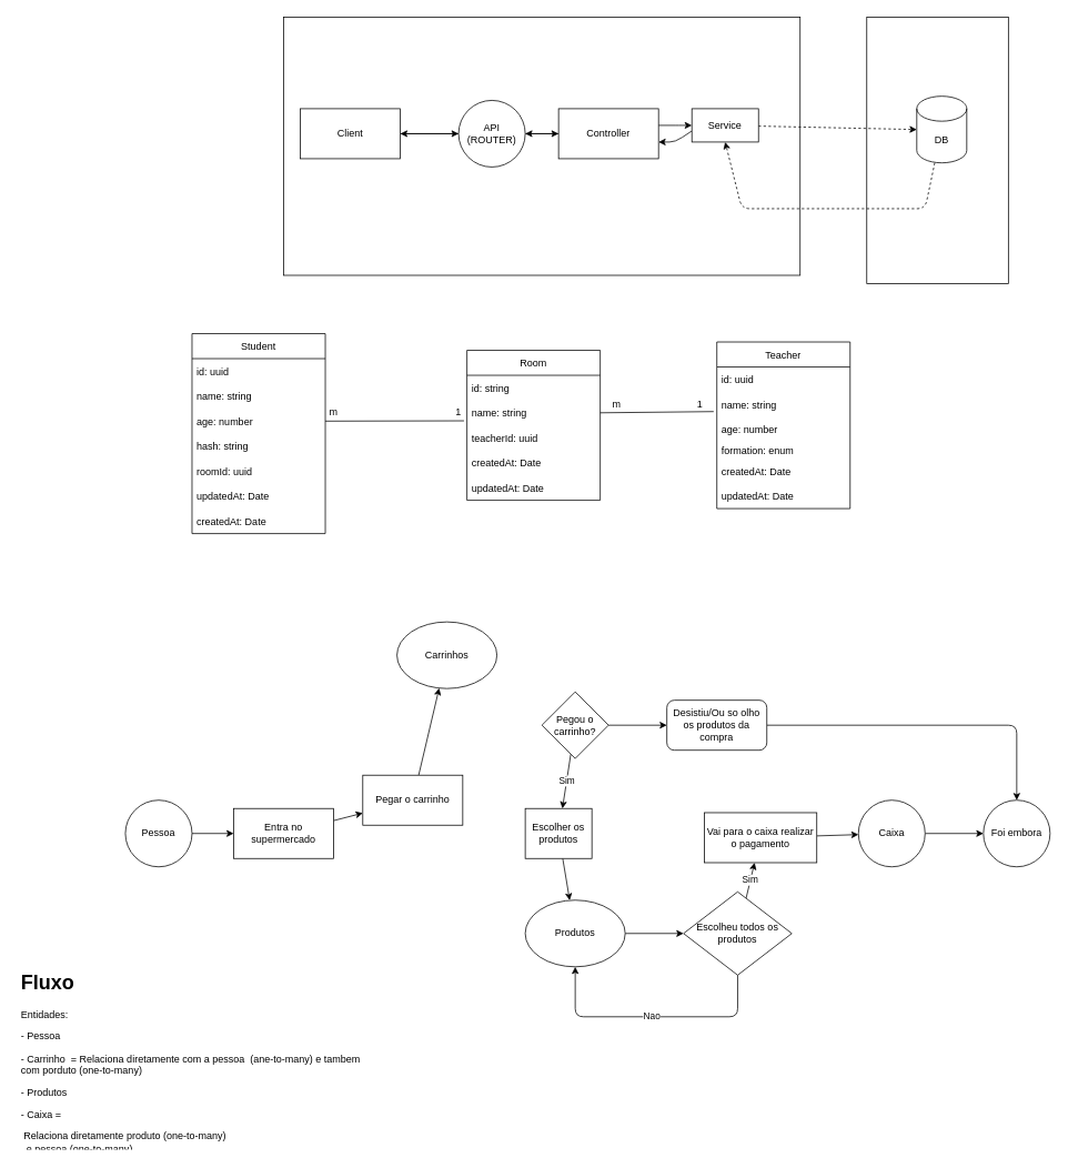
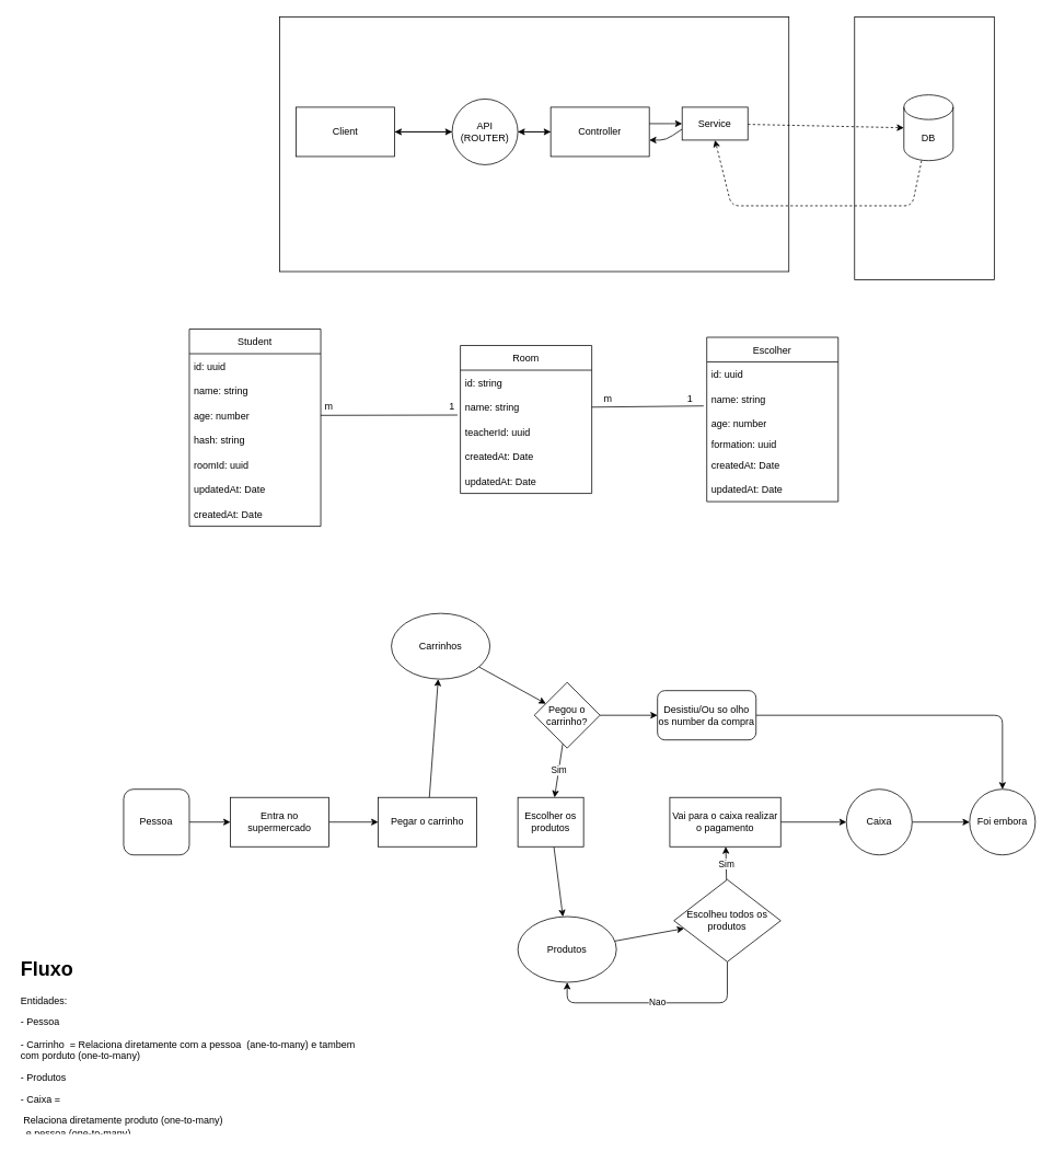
  <mxCell id="0" />
  <mxCell id="1" parent="0" />
  <mxCell id="2" value="" style="rounded=0;whiteSpace=wrap;html=1;" parent="1" vertex="1"><mxGeometry x="1040" y="20" width="170" height="320" as="geometry" /></mxCell>
  <mxCell id="3" value="" style="rounded=0;whiteSpace=wrap;html=1;" parent="1" vertex="1"><mxGeometry x="340" y="20" width="620" height="310" as="geometry" /></mxCell>
  <mxCell id="4" value="" style="edgeStyle=none;html=1;" parent="1" source="5" target="8" edge="1"><mxGeometry relative="1" as="geometry" /></mxCell>
  <mxCell id="5" value="Client" style="whiteSpace=wrap;html=1;rounded=0;" parent="1" vertex="1"><mxGeometry x="360" y="130" width="120" height="60" as="geometry" /></mxCell>
  <mxCell id="6" value="" style="edgeStyle=none;html=1;" parent="1" source="8" target="11" edge="1"><mxGeometry relative="1" as="geometry" /></mxCell>
  <mxCell id="7" style="edgeStyle=none;html=1;exitX=0;exitY=0.5;exitDx=0;exitDy=0;entryX=1;entryY=0.5;entryDx=0;entryDy=0;" parent="1" source="8" target="5" edge="1"><mxGeometry relative="1" as="geometry" /></mxCell>
  <mxCell id="8" value="API (ROUTER)" style="ellipse;whiteSpace=wrap;html=1;aspect=fixed;" parent="1" vertex="1"><mxGeometry x="550" y="120" width="80" height="80" as="geometry" /></mxCell>
  <mxCell id="9" value="" style="edgeStyle=none;html=1;" parent="1" target="14" edge="1"><mxGeometry relative="1" as="geometry"><mxPoint x="790" y="150" as="sourcePoint" /><Array as="points"><mxPoint x="820" y="150" /></Array></mxGeometry></mxCell>
  <mxCell id="10" style="edgeStyle=none;html=1;entryX=1;entryY=0.5;entryDx=0;entryDy=0;" parent="1" source="11" target="8" edge="1"><mxGeometry relative="1" as="geometry" /></mxCell>
  <mxCell id="11" value="Controller" style="rounded=0;whiteSpace=wrap;html=1;" parent="1" vertex="1"><mxGeometry x="670" y="130" width="120" height="60" as="geometry" /></mxCell>
  <mxCell id="12" style="edgeStyle=none;html=1;entryX=0;entryY=0.5;entryDx=0;entryDy=0;entryPerimeter=0;dashed=1;" parent="1" source="14" target="16" edge="1"><mxGeometry relative="1" as="geometry" /></mxCell>
  <mxCell id="13" style="edgeStyle=none;html=1;exitX=-0.002;exitY=0.67;exitDx=0;exitDy=0;exitPerimeter=0;" parent="1" source="14" edge="1"><mxGeometry relative="1" as="geometry"><mxPoint x="790" y="170" as="targetPoint" /><Array as="points"><mxPoint x="810" y="170" /></Array></mxGeometry></mxCell>
  <mxCell id="14" value="Service" style="rounded=0;whiteSpace=wrap;html=1;" parent="1" vertex="1"><mxGeometry x="830" y="130" width="80" height="40" as="geometry" /></mxCell>
  <mxCell id="15" style="edgeStyle=none;html=1;entryX=0.5;entryY=1;entryDx=0;entryDy=0;dashed=1;" parent="1" source="16" target="14" edge="1"><mxGeometry relative="1" as="geometry"><Array as="points"><mxPoint x="1110" y="250" /><mxPoint x="890" y="250" /></Array></mxGeometry></mxCell>
  <mxCell id="16" value="DB" style="shape=cylinder3;whiteSpace=wrap;html=1;boundedLbl=1;backgroundOutline=1;size=15;" parent="1" vertex="1"><mxGeometry x="1100" y="115" width="60" height="80" as="geometry" /></mxCell>
  <mxCell id="17" value="Student" style="swimlane;fontStyle=0;childLayout=stackLayout;horizontal=1;startSize=30;horizontalStack=0;resizeParent=1;resizeParentMax=0;resizeLast=0;collapsible=1;marginBottom=0;" parent="1" vertex="1"><mxGeometry x="230" y="400" width="160" height="240" as="geometry" /></mxCell>
  <mxCell id="18" value="id: uuid" style="text;strokeColor=none;fillColor=none;align=left;verticalAlign=middle;spacingLeft=4;spacingRight=4;overflow=hidden;points=[[0,0.5],[1,0.5]];portConstraint=eastwest;rotatable=0;" parent="17" vertex="1"><mxGeometry y="30" width="160" height="30" as="geometry" /></mxCell>
  <mxCell id="19" value="name: string" style="text;strokeColor=none;fillColor=none;align=left;verticalAlign=middle;spacingLeft=4;spacingRight=4;overflow=hidden;points=[[0,0.5],[1,0.5]];portConstraint=eastwest;rotatable=0;" parent="17" vertex="1"><mxGeometry y="60" width="160" height="30" as="geometry" /></mxCell>
  <mxCell id="20" value="age: number            " style="text;strokeColor=none;fillColor=none;align=left;verticalAlign=middle;spacingLeft=4;spacingRight=4;overflow=hidden;points=[[0,0.5],[1,0.5]];portConstraint=eastwest;rotatable=0;" parent="17" vertex="1"><mxGeometry y="90" width="160" height="30" as="geometry" /></mxCell>
  <mxCell id="21" value="hash: string" style="text;strokeColor=none;fillColor=none;align=left;verticalAlign=middle;spacingLeft=4;spacingRight=4;overflow=hidden;points=[[0,0.5],[1,0.5]];portConstraint=eastwest;rotatable=0;" parent="17" vertex="1"><mxGeometry y="120" width="160" height="30" as="geometry" /></mxCell>
  <mxCell id="22" value="roomId: uuid" style="text;strokeColor=none;fillColor=none;align=left;verticalAlign=middle;spacingLeft=4;spacingRight=4;overflow=hidden;points=[[0,0.5],[1,0.5]];portConstraint=eastwest;rotatable=0;" parent="17" vertex="1"><mxGeometry y="150" width="160" height="30" as="geometry" /></mxCell>
  <mxCell id="23" value="updatedAt: Date" style="text;strokeColor=none;fillColor=none;align=left;verticalAlign=middle;spacingLeft=4;spacingRight=4;overflow=hidden;points=[[0,0.5],[1,0.5]];portConstraint=eastwest;rotatable=0;" parent="17" vertex="1"><mxGeometry y="180" width="160" height="30" as="geometry" /></mxCell>
  <mxCell id="24" value="createdAt: Date" style="text;strokeColor=none;fillColor=none;align=left;verticalAlign=middle;spacingLeft=4;spacingRight=4;overflow=hidden;points=[[0,0.5],[1,0.5]];portConstraint=eastwest;rotatable=0;" parent="17" vertex="1"><mxGeometry y="210" width="160" height="30" as="geometry" /></mxCell>
  <mxCell id="25" value="Room" style="swimlane;fontStyle=0;childLayout=stackLayout;horizontal=1;startSize=30;horizontalStack=0;resizeParent=1;resizeParentMax=0;resizeLast=0;collapsible=1;marginBottom=0;" parent="1" vertex="1"><mxGeometry x="560" y="420" width="160" height="180" as="geometry" /></mxCell>
  <mxCell id="26" value="id: string" style="text;strokeColor=none;fillColor=none;align=left;verticalAlign=middle;spacingLeft=4;spacingRight=4;overflow=hidden;points=[[0,0.5],[1,0.5]];portConstraint=eastwest;rotatable=0;" parent="25" vertex="1"><mxGeometry y="30" width="160" height="30" as="geometry" /></mxCell>
  <mxCell id="27" value="name: string" style="text;strokeColor=none;fillColor=none;align=left;verticalAlign=middle;spacingLeft=4;spacingRight=4;overflow=hidden;points=[[0,0.5],[1,0.5]];portConstraint=eastwest;rotatable=0;" parent="25" vertex="1"><mxGeometry y="60" width="160" height="30" as="geometry" /></mxCell>
  <mxCell id="28" value="teacherId: uuid" style="text;strokeColor=none;fillColor=none;align=left;verticalAlign=middle;spacingLeft=4;spacingRight=4;overflow=hidden;points=[[0,0.5],[1,0.5]];portConstraint=eastwest;rotatable=0;" parent="25" vertex="1"><mxGeometry y="90" width="160" height="30" as="geometry" /></mxCell>
  <mxCell id="29" value="createdAt: Date" style="text;strokeColor=none;fillColor=none;align=left;verticalAlign=middle;spacingLeft=4;spacingRight=4;overflow=hidden;points=[[0,0.5],[1,0.5]];portConstraint=eastwest;rotatable=0;" parent="25" vertex="1"><mxGeometry y="120" width="160" height="30" as="geometry" /></mxCell>
  <mxCell id="30" value="updatedAt: Date" style="text;strokeColor=none;fillColor=none;align=left;verticalAlign=middle;spacingLeft=4;spacingRight=4;overflow=hidden;points=[[0,0.5],[1,0.5]];portConstraint=eastwest;rotatable=0;" parent="25" vertex="1"><mxGeometry y="150" width="160" height="30" as="geometry" /></mxCell>
- <mxCell id="31" value="Teacher" style="swimlane;fontStyle=0;childLayout=stackLayout;horizontal=1;startSize=30;horizontalStack=0;resizeParent=1;resizeParentMax=0;resizeLast=0;collapsible=1;marginBottom=0;" parent="1" vertex="1"><mxGeometry x="860" y="410" width="160" height="200" as="geometry" /></mxCell>
+ <mxCell id="31" value="Escolher" style="swimlane;fontStyle=0;childLayout=stackLayout;horizontal=1;startSize=30;horizontalStack=0;resizeParent=1;resizeParentMax=0;resizeLast=0;collapsible=1;marginBottom=0;" parent="1" vertex="1"><mxGeometry x="860" y="410" width="160" height="200" as="geometry" /></mxCell>
  <mxCell id="32" value="id: uuid" style="text;strokeColor=none;fillColor=none;align=left;verticalAlign=middle;spacingLeft=4;spacingRight=4;overflow=hidden;points=[[0,0.5],[1,0.5]];portConstraint=eastwest;rotatable=0;" parent="31" vertex="1"><mxGeometry y="30" width="160" height="30" as="geometry" /></mxCell>
  <mxCell id="33" value="name: string" style="text;strokeColor=none;fillColor=none;align=left;verticalAlign=middle;spacingLeft=4;spacingRight=4;overflow=hidden;points=[[0,0.5],[1,0.5]];portConstraint=eastwest;rotatable=0;" parent="31" vertex="1"><mxGeometry y="60" width="160" height="30" as="geometry" /></mxCell>
  <mxCell id="34" value="age: number            " style="text;strokeColor=none;fillColor=none;align=left;verticalAlign=middle;spacingLeft=4;spacingRight=4;overflow=hidden;points=[[0,0.5],[1,0.5]];portConstraint=eastwest;rotatable=0;" parent="31" vertex="1"><mxGeometry y="90" width="160" height="30" as="geometry" /></mxCell>
- <mxCell id="35" value="formation: enum" style="text;strokeColor=none;fillColor=none;align=left;verticalAlign=middle;spacingLeft=4;spacingRight=4;overflow=hidden;points=[[0,0.5],[1,0.5]];portConstraint=eastwest;rotatable=0;" parent="31" vertex="1"><mxGeometry y="120" width="160" height="20" as="geometry" /></mxCell>
+ <mxCell id="35" value="formation: uuid" style="text;strokeColor=none;fillColor=none;align=left;verticalAlign=middle;spacingLeft=4;spacingRight=4;overflow=hidden;points=[[0,0.5],[1,0.5]];portConstraint=eastwest;rotatable=0;" parent="31" vertex="1"><mxGeometry y="120" width="160" height="20" as="geometry" /></mxCell>
  <mxCell id="36" value="createdAt: Date" style="text;strokeColor=none;fillColor=none;align=left;verticalAlign=middle;spacingLeft=4;spacingRight=4;overflow=hidden;points=[[0,0.5],[1,0.5]];portConstraint=eastwest;rotatable=0;" parent="31" vertex="1"><mxGeometry y="140" width="160" height="30" as="geometry" /></mxCell>
  <mxCell id="37" value="updatedAt: Date" style="text;strokeColor=none;fillColor=none;align=left;verticalAlign=middle;spacingLeft=4;spacingRight=4;overflow=hidden;points=[[0,0.5],[1,0.5]];portConstraint=eastwest;rotatable=0;" parent="31" vertex="1"><mxGeometry y="170" width="160" height="30" as="geometry" /></mxCell>
  <mxCell id="38" value="" style="edgeStyle=none;html=1;" edge="1" parent="1" source="39" target="41"><mxGeometry relative="1" as="geometry" /></mxCell>
- <mxCell id="39" value="Pessoa" style="ellipse;whiteSpace=wrap;html=1;aspect=fixed;" vertex="1" parent="1"><mxGeometry x="150" y="960" width="80" height="80" as="geometry" /></mxCell>
+ <mxCell id="39" value="Pessoa" style="whiteSpace=wrap;html=1;aspect=fixed;rounded=1;" vertex="1" parent="1"><mxGeometry x="150" y="960" width="80" height="80" as="geometry" /></mxCell>
  <mxCell id="40" value="" style="edgeStyle=none;html=1;" edge="1" parent="1" source="41" target="43"><mxGeometry relative="1" as="geometry" /></mxCell>
  <mxCell id="41" value="Entra no supermercado" style="rounded=0;whiteSpace=wrap;html=1;" vertex="1" parent="1"><mxGeometry x="280" y="970" width="120" height="60" as="geometry" /></mxCell>
  <mxCell id="42" value="" style="edgeStyle=none;html=1;" edge="1" parent="1" source="43" target="47"><mxGeometry relative="1" as="geometry" /></mxCell>
- <mxCell id="43" value="Pegar o carrinho" style="rounded=0;whiteSpace=wrap;html=1;" vertex="1" parent="1"><mxGeometry x="435" y="930" width="120" height="60" as="geometry" /></mxCell>
+ <mxCell id="43" value="Pegar o carrinho" style="rounded=0;whiteSpace=wrap;html=1;" vertex="1" parent="1"><mxGeometry x="460" y="970" width="120" height="60" as="geometry" /></mxCell>
  <mxCell id="44" value="" style="edgeStyle=none;html=1;" edge="1" parent="1" source="45" target="54"><mxGeometry relative="1" as="geometry" /></mxCell>
  <mxCell id="45" value="Escolher os produtos" style="rounded=0;whiteSpace=wrap;html=1;" vertex="1" parent="1"><mxGeometry x="630" y="970" width="80" height="60" as="geometry" /></mxCell>
+ <mxCell id="46" value="" style="edgeStyle=none;html=1;" edge="1" parent="1" source="47" target="50"><mxGeometry relative="1" as="geometry" /></mxCell>
  <mxCell id="47" value="Carrinhos" style="ellipse;whiteSpace=wrap;html=1;" vertex="1" parent="1"><mxGeometry x="476" y="746" width="120" height="80" as="geometry" /></mxCell>
  <mxCell id="48" value="Sim" style="edgeStyle=none;html=1;" edge="1" parent="1" source="50" target="45"><mxGeometry relative="1" as="geometry" /></mxCell>
  <mxCell id="49" value="" style="edgeStyle=none;html=1;" edge="1" parent="1" source="50" target="52"><mxGeometry relative="1" as="geometry" /></mxCell>
  <mxCell id="50" value="Pegou o carrinho?" style="rhombus;whiteSpace=wrap;html=1;" vertex="1" parent="1"><mxGeometry x="650" y="830" width="80" height="80" as="geometry" /></mxCell>
  <mxCell id="51" style="edgeStyle=none;html=1;entryX=0.5;entryY=0;entryDx=0;entryDy=0;" edge="1" parent="1" source="52" target="60"><mxGeometry relative="1" as="geometry"><Array as="points"><mxPoint x="1220" y="870" /></Array></mxGeometry></mxCell>
- <mxCell id="52" value="Desistiu/Ou so olho os produtos da compra" style="rounded=1;whiteSpace=wrap;html=1;" vertex="1" parent="1"><mxGeometry x="800" y="840" width="120" height="60" as="geometry" /></mxCell>
+ <mxCell id="52" value="Desistiu/Ou so olho os number da compra" style="rounded=1;whiteSpace=wrap;html=1;" vertex="1" parent="1"><mxGeometry x="800" y="840" width="120" height="60" as="geometry" /></mxCell>
  <mxCell id="53" value="" style="edgeStyle=none;html=1;" edge="1" parent="1" source="54" target="57"><mxGeometry relative="1" as="geometry" /></mxCell>
- <mxCell id="54" value="Produtos" style="ellipse;whiteSpace=wrap;html=1;" vertex="1" parent="1"><mxGeometry x="630" y="1080" width="120" height="80" as="geometry" /></mxCell>
+ <mxCell id="54" value="Produtos" style="ellipse;whiteSpace=wrap;html=1;" vertex="1" parent="1"><mxGeometry x="630" y="1115" width="120" height="80" as="geometry" /></mxCell>
  <mxCell id="55" value="Sim" style="edgeStyle=none;html=1;" edge="1" parent="1" source="57" target="59"><mxGeometry relative="1" as="geometry" /></mxCell>
  <mxCell id="56" value="Nao" style="edgeStyle=none;html=1;" edge="1" parent="1" source="57" target="54"><mxGeometry relative="1" as="geometry"><Array as="points"><mxPoint x="885" y="1220" /><mxPoint x="690" y="1220" /></Array></mxGeometry></mxCell>
  <mxCell id="57" value="Escolheu todos os produtos" style="rhombus;whiteSpace=wrap;html=1;" vertex="1" parent="1"><mxGeometry x="820" y="1070" width="130" height="100" as="geometry" /></mxCell>
  <mxCell id="58" value="" style="edgeStyle=none;html=1;" edge="1" parent="1" source="59" target="63"><mxGeometry relative="1" as="geometry" /></mxCell>
- <mxCell id="59" value="Vai para o caixa realizar o pagamento" style="rounded=0;whiteSpace=wrap;html=1;" vertex="1" parent="1"><mxGeometry x="845" y="975" width="135" height="60" as="geometry" /></mxCell>
+ <mxCell id="59" value="Vai para o caixa realizar o pagamento" style="rounded=0;whiteSpace=wrap;html=1;" vertex="1" parent="1"><mxGeometry x="815" y="970" width="135" height="60" as="geometry" /></mxCell>
  <mxCell id="60" value="Foi embora" style="ellipse;whiteSpace=wrap;html=1;aspect=fixed;" vertex="1" parent="1"><mxGeometry x="1180" y="960" width="80" height="80" as="geometry" /></mxCell>
  <mxCell id="61" value="&lt;h1&gt;Fluxo&lt;/h1&gt;&lt;p&gt;Entidades:&amp;nbsp;&lt;/p&gt;&lt;p&gt;&lt;span&gt;&#09;&lt;/span&gt;- Pessoa&lt;br&gt;&lt;/p&gt;&lt;p&gt;&lt;span&gt;&#09;&lt;/span&gt;- Carrinho&amp;nbsp; = Relaciona diretamente com a pessoa&amp;nbsp; (ane-to-many) e tambem com porduto (one-to-many)&lt;/p&gt;&lt;p&gt;&lt;span&gt;&#09;&lt;/span&gt;&lt;span&gt;- Produtos&lt;/span&gt;&lt;/p&gt;&lt;p&gt;&lt;span&gt;&#09;&lt;/span&gt;- Caixa =&amp;nbsp;&lt;/p&gt;&amp;nbsp;Relaciona diretamente produto (one-to-many)&lt;br&gt;&amp;nbsp; e pessoa (one-to-many)&lt;p&gt;&lt;br&gt;&lt;/p&gt;" style="text;html=1;strokeColor=none;fillColor=none;spacing=5;spacingTop=-20;whiteSpace=wrap;overflow=hidden;rounded=0;" vertex="1" parent="1"><mxGeometry x="20" y="1160" width="420" height="220" as="geometry" /></mxCell>
  <mxCell id="62" value="" style="edgeStyle=none;html=1;" edge="1" parent="1" source="63" target="60"><mxGeometry relative="1" as="geometry" /></mxCell>
  <mxCell id="63" value="Caixa" style="ellipse;whiteSpace=wrap;html=1;aspect=fixed;" vertex="1" parent="1"><mxGeometry x="1030" y="960" width="80" height="80" as="geometry" /></mxCell>
  <mxCell id="64" style="edgeStyle=none;html=1;exitX=1;exitY=0.5;exitDx=0;exitDy=0;entryX=-0.022;entryY=-0.179;entryDx=0;entryDy=0;entryPerimeter=0;endArrow=none;endFill=0;" edge="1" parent="1" source="20" target="28"><mxGeometry relative="1" as="geometry" /></mxCell>
  <mxCell id="65" value="m" style="text;html=1;strokeColor=none;fillColor=none;align=center;verticalAlign=middle;whiteSpace=wrap;rounded=0;" vertex="1" parent="1"><mxGeometry x="370" y="480" width="60" height="30" as="geometry" /></mxCell>
  <mxCell id="66" value="1" style="text;html=1;strokeColor=none;fillColor=none;align=center;verticalAlign=middle;whiteSpace=wrap;rounded=0;" vertex="1" parent="1"><mxGeometry x="520" y="480" width="60" height="30" as="geometry" /></mxCell>
  <mxCell id="67" style="edgeStyle=none;html=1;exitX=1;exitY=0.5;exitDx=0;exitDy=0;entryX=-0.024;entryY=0.785;entryDx=0;entryDy=0;entryPerimeter=0;endArrow=none;endFill=0;" edge="1" parent="1" source="27" target="33"><mxGeometry relative="1" as="geometry" /></mxCell>
  <mxCell id="68" value="m" style="text;html=1;strokeColor=none;fillColor=none;align=center;verticalAlign=middle;whiteSpace=wrap;rounded=0;" vertex="1" parent="1"><mxGeometry x="710" y="470" width="60" height="30" as="geometry" /></mxCell>
  <mxCell id="69" value="1" style="text;html=1;strokeColor=none;fillColor=none;align=center;verticalAlign=middle;whiteSpace=wrap;rounded=0;" vertex="1" parent="1"><mxGeometry x="810" y="470" width="60" height="30" as="geometry" /></mxCell>
